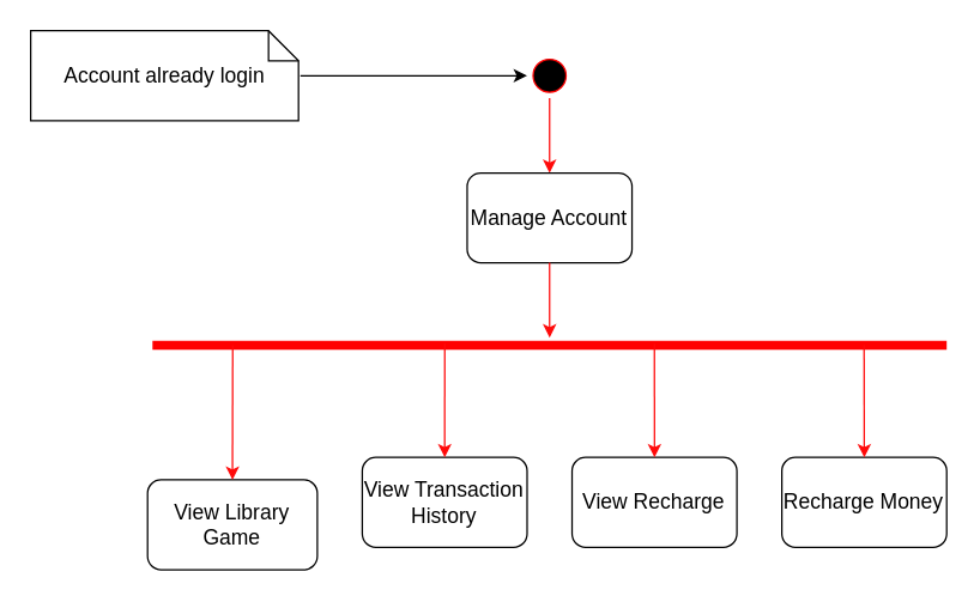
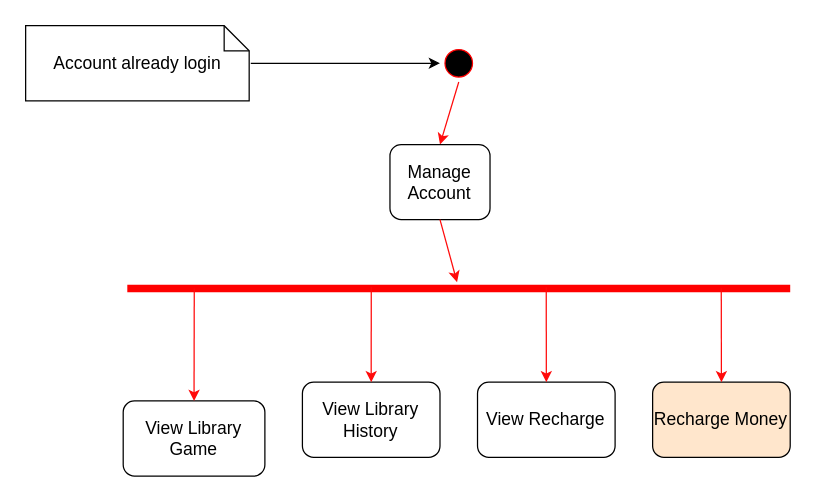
  <mxCell id="0" />
  <mxCell id="1" parent="0" />
  <mxCell id="2" value="" style="ellipse;html=1;shape=startState;fillColor=#000000;strokeColor=#ff0000;" vertex="1" parent="1"><mxGeometry x="351.28" y="35" width="30" height="30" as="geometry" /></mxCell>
  <mxCell id="3" value="" style="shape=line;html=1;strokeWidth=6;strokeColor=#ff0000;fontSize=14;" vertex="1" parent="1"><mxGeometry x="101.28" y="225" width="530" height="10" as="geometry" /></mxCell>
  <mxCell id="4" value="View Library Game" style="rounded=1;whiteSpace=wrap;html=1;fontSize=14;" vertex="1" parent="1"><mxGeometry x="98" y="320" width="113.28" height="60" as="geometry" /></mxCell>
- <mxCell id="5" value="View Transaction History" style="rounded=1;whiteSpace=wrap;html=1;fontSize=14;" vertex="1" parent="1"><mxGeometry x="241.28" y="305" width="110" height="60" as="geometry" /></mxCell>
+ <mxCell id="5" value="View Library History" style="rounded=1;whiteSpace=wrap;html=1;fontSize=14;" vertex="1" parent="1"><mxGeometry x="241.28" y="305" width="110" height="60" as="geometry" /></mxCell>
  <mxCell id="6" value="View Recharge" style="rounded=1;whiteSpace=wrap;html=1;fontSize=14;" vertex="1" parent="1"><mxGeometry x="381.28" y="305" width="110" height="60" as="geometry" /></mxCell>
- <mxCell id="7" value="Recharge Money" style="rounded=1;whiteSpace=wrap;html=1;fontSize=14;" vertex="1" parent="1"><mxGeometry x="521.28" y="305" width="110" height="60" as="geometry" /></mxCell>
+ <mxCell id="7" value="Recharge Money" style="rounded=1;whiteSpace=wrap;html=1;fontSize=14;fillColor=#ffe6cc;" vertex="1" parent="1"><mxGeometry x="521.28" y="305" width="110" height="60" as="geometry" /></mxCell>
  <mxCell id="8" value="" style="endArrow=classic;html=1;rounded=0;strokeColor=#FF0A0A;fontSize=14;entryX=0.5;entryY=0;entryDx=0;entryDy=0;exitX=0.101;exitY=0.513;exitDx=0;exitDy=0;exitPerimeter=0;" edge="1" parent="1" source="3" target="4"><mxGeometry width="50" height="50" relative="1" as="geometry"><mxPoint x="151.28" y="255" as="sourcePoint" /><mxPoint x="261.28" y="285" as="targetPoint" /></mxGeometry></mxCell>
  <mxCell id="9" value="" style="endArrow=classic;html=1;rounded=0;strokeColor=#FF0A0A;fontSize=14;entryX=0.5;entryY=0;entryDx=0;entryDy=0;exitX=0.368;exitY=0.38;exitDx=0;exitDy=0;exitPerimeter=0;" edge="1" parent="1" source="3" target="5"><mxGeometry width="50" height="50" relative="1" as="geometry"><mxPoint x="271.45" y="255" as="sourcePoint" /><mxPoint x="271.28" y="379.87" as="targetPoint" /></mxGeometry></mxCell>
  <mxCell id="10" value="" style="endArrow=classic;html=1;rounded=0;strokeColor=#FF0A0A;fontSize=14;entryX=0.5;entryY=0;entryDx=0;entryDy=0;exitX=0.632;exitY=0.407;exitDx=0;exitDy=0;exitPerimeter=0;" edge="1" parent="1" source="3" target="6"><mxGeometry width="50" height="50" relative="1" as="geometry"><mxPoint x="441.32" y="255" as="sourcePoint" /><mxPoint x="441.28" y="381.2" as="targetPoint" /></mxGeometry></mxCell>
  <mxCell id="11" value="" style="endArrow=classic;html=1;rounded=0;strokeColor=#FF0A0A;fontSize=14;entryX=0.5;entryY=0;entryDx=0;entryDy=0;exitX=0.896;exitY=0.487;exitDx=0;exitDy=0;exitPerimeter=0;" edge="1" parent="1" source="3" target="7"><mxGeometry width="50" height="50" relative="1" as="geometry"><mxPoint x="571.28" y="295" as="sourcePoint" /><mxPoint x="524.6" y="380.93" as="targetPoint" /></mxGeometry></mxCell>
  <mxCell id="12" value="" style="endArrow=classic;html=1;rounded=0;strokeColor=#FF0A0A;fontSize=14;exitX=0.5;exitY=1;exitDx=0;exitDy=0;entryX=0.5;entryY=0;entryDx=0;entryDy=0;" edge="1" parent="1" source="2" target="15"><mxGeometry width="50" height="50" relative="1" as="geometry"><mxPoint x="366.28" y="85" as="sourcePoint" /><mxPoint x="340" y="245" as="targetPoint" /></mxGeometry></mxCell>
  <mxCell id="13" value="Account already login" style="shape=note;size=20;whiteSpace=wrap;html=1;fontSize=14;" vertex="1" parent="1"><mxGeometry x="20" y="20" width="178.72" height="60" as="geometry" /></mxCell>
  <mxCell id="14" value="" style="endArrow=classic;html=1;rounded=0;strokeColor=#000000;fontSize=14;entryX=0;entryY=0.5;entryDx=0;entryDy=0;" edge="1" parent="1" target="2"><mxGeometry width="50" height="50" relative="1" as="geometry"><mxPoint x="200" y="50" as="sourcePoint" /><mxPoint x="270" y="45" as="targetPoint" /></mxGeometry></mxCell>
- <mxCell id="15" value="Manage Account" style="rounded=1;whiteSpace=wrap;html=1;fontSize=14;" vertex="1" parent="1"><mxGeometry x="311.28" y="115" width="110" height="60" as="geometry" /></mxCell>
+ <mxCell id="15" value="Manage Account" style="rounded=1;whiteSpace=wrap;html=1;fontSize=14;" vertex="1" parent="1"><mxGeometry x="311.28" y="115" width="80" height="60" as="geometry" /></mxCell>
  <mxCell id="16" value="" style="endArrow=classic;html=1;rounded=0;strokeColor=#FF0A0A;fontSize=14;exitX=0.5;exitY=1;exitDx=0;exitDy=0;" edge="1" parent="1" source="15" target="3"><mxGeometry width="50" height="50" relative="1" as="geometry"><mxPoint x="480" y="105" as="sourcePoint" /><mxPoint x="480" y="155" as="targetPoint" /></mxGeometry></mxCell>
